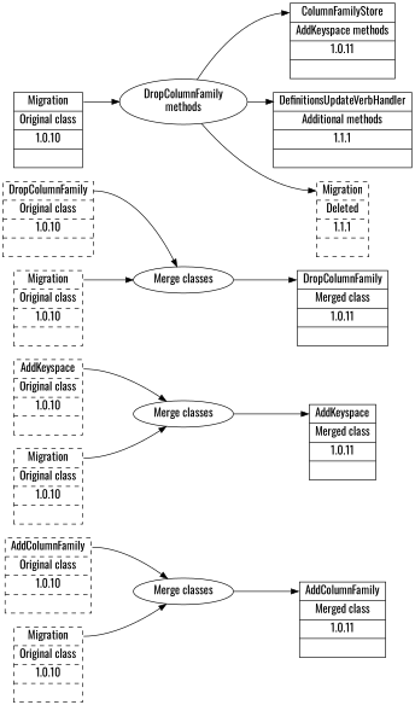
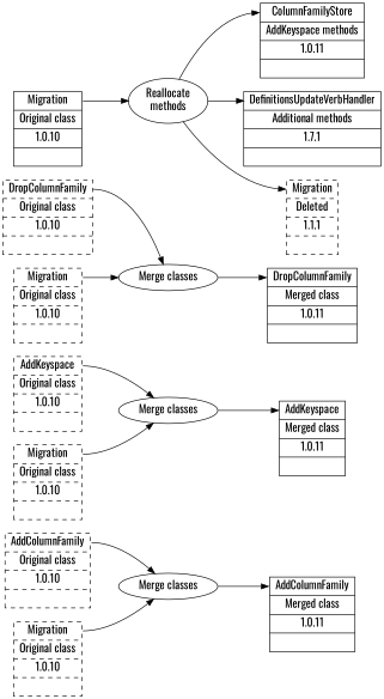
  digraph {
    fontname=Oswald
    rankdir=LR
    node [color=black fontname=Oswald fontsize=16 shape=record]
    edge [fontname=Oswald headport=f0 tailport=f0]
    n1 [label="<f0> AddColumnFamily | <f1> Original class | <f2> 1.0.10 | <f3> " style=dashed]
    n2 [label="Merge classes" shape=oval]
    n3 [label="<f0> AddColumnFamily | <f1> Merged class | <f2> 1.0.11 | <f3> "]
    n4 [label="<f0> Migration | <f1> Original class | <f2> 1.0.10 | <f3> " style=dashed]
    n5 [label="<f0> AddKeyspace | <f1> Original class | <f2> 1.0.10 | <f3> " style=dashed]
    n6 [label="Merge classes" shape=oval]
    n7 [label="<f0> AddKeyspace | <f1> Merged class | <f2> 1.0.11 | <f3> "]
    n8 [label="<f0> Migration | <f1> Original class | <f2> 1.0.10 | <f3> " style=dashed]
    n9 [label="<f0> DropColumnFamily | <f1> Original class | <f2> 1.0.10 | <f3> " style=dashed]
    n10 [label="Merge classes" shape=oval]
    n11 [label="<f0> DropColumnFamily | <f1> Merged class | <f2> 1.0.11 | <f3> "]
    n12 [label="<f0> Migration | <f1> Original class | <f2> 1.0.10 | <f3> " style=dashed]
    n13 [label="<f0> Migration | <f1> Original class | <f2> 1.0.10 | <f3> "]
-   n14 [label="DropColumnFamily\nmethods" shape=oval]
+   n14 [label="Reallocate\nmethods" shape=oval]
    n15 [label="<f0> ColumnFamilyStore | <f1> AddKeyspace methods | <f2> 1.0.11 | <f3> "]
-   n16 [label="<f0> DefinitionsUpdateVerbHandler | <f1> Additional methods | <f2> 1.1.1 | <f3> "]
+   n16 [label="<f0> DefinitionsUpdateVerbHandler | <f1> Additional methods | <f2> 1.7.1 | <f3> "]
    n17 [label="<f0> Migration | <f1> Deleted | <f2> 1.1.1 | <f3> " style=dashed]
    n1 -> n2
    n2 -> n3
    n4 -> n2
    n5 -> n6
    n6 -> n7
    n8 -> n6
    n9 -> n10
    n10 -> n11
    n12 -> n10
    n13 -> n14
    n14 -> n15
    n14 -> n16
    n14 -> n17
  }
